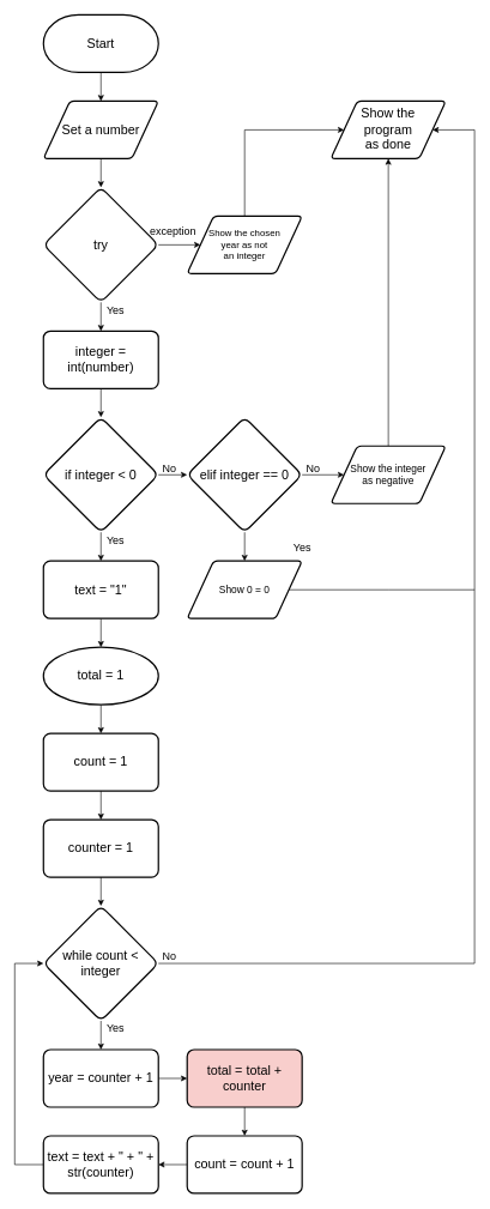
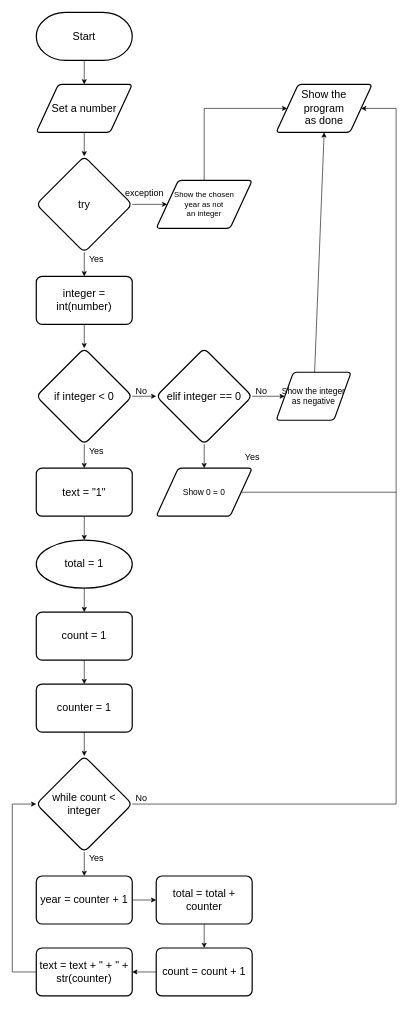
  <mxCell id="0" />
  <mxCell id="1" parent="0" />
  <mxCell id="2" style="edgeStyle=none;html=1;entryX=0.5;entryY=0;entryDx=0;entryDy=0;" parent="1" source="3" target="22" edge="1"><mxGeometry relative="1" as="geometry" /></mxCell>
  <mxCell id="3" value="&lt;font style=&quot;font-size: 18px&quot;&gt;Start&lt;/font&gt;" style="strokeWidth=2;html=1;shape=mxgraph.flowchart.terminator;whiteSpace=wrap;" parent="1" vertex="1"><mxGeometry width="160" height="80" as="geometry" x="60" y="20" /></mxCell>
  <mxCell id="4" style="edgeStyle=none;html=1;entryX=0.5;entryY=0;entryDx=0;entryDy=0;fontSize=18;" parent="1" edge="1"><mxGeometry relative="1" as="geometry"><mxPoint x="140" y="460" as="targetPoint" /><mxPoint x="140" y="420" as="sourcePoint" /></mxGeometry></mxCell>
  <mxCell id="5" value="Show the &lt;br&gt;program &lt;br&gt;as done" style="shape=parallelogram;html=1;strokeWidth=2;perimeter=parallelogramPerimeter;whiteSpace=wrap;rounded=1;arcSize=12;size=0.23;fontSize=18;" parent="1" vertex="1"><mxGeometry x="460" y="140" width="160" height="80" as="geometry" /></mxCell>
  <mxCell id="6" style="edgeStyle=none;html=1;entryX=0.5;entryY=0;entryDx=0;entryDy=0;fontSize=13;" parent="1" edge="1"><mxGeometry relative="1" as="geometry"><mxPoint x="140" y="220" as="sourcePoint" /><mxPoint x="140" y="260" as="targetPoint" /></mxGeometry></mxCell>
  <mxCell id="7" style="edgeStyle=none;rounded=0;html=1;entryX=0;entryY=0.5;entryDx=0;entryDy=0;fontFamily=Helvetica;fontSize=15;fontColor=default;strokeColor=default;" parent="1" target="46" edge="1"><mxGeometry relative="1" as="geometry"><mxPoint x="260" y="660" as="targetPoint" /><mxPoint x="220" y="660" as="sourcePoint" /></mxGeometry></mxCell>
  <mxCell id="8" value="&lt;font style=&quot;font-size: 15px&quot;&gt;Yes&lt;/font&gt;" style="text;html=1;align=center;verticalAlign=middle;resizable=0;points=[];autosize=1;strokeColor=none;fillColor=none;fontSize=8;fontFamily=Helvetica;fontColor=default;" parent="1" vertex="1"><mxGeometry x="140" y="740" width="40" height="20" as="geometry" /></mxCell>
  <mxCell id="9" value="No" style="text;html=1;align=center;verticalAlign=middle;resizable=0;points=[];autosize=1;strokeColor=none;fillColor=none;fontSize=15;fontFamily=Helvetica;fontColor=default;" parent="1" vertex="1"><mxGeometry x="220" y="640" width="30" height="20" as="geometry" /></mxCell>
  <mxCell id="10" style="edgeStyle=none;rounded=0;html=1;entryX=0.5;entryY=1;entryDx=0;entryDy=0;" parent="1" source="11" target="5" edge="1"><mxGeometry relative="1" as="geometry"><mxPoint x="580" y="340" as="targetPoint" /></mxGeometry></mxCell>
- <mxCell id="11" value="&lt;span style=&quot;font-size: 14px&quot;&gt;Show the&amp;nbsp;&lt;/span&gt;&lt;span style=&quot;font-size: 14px&quot;&gt;integer&lt;br&gt;as negative&lt;/span&gt;" style="shape=parallelogram;html=1;strokeWidth=2;perimeter=parallelogramPerimeter;whiteSpace=wrap;rounded=1;arcSize=12;size=0.23;fontSize=14;" parent="1" vertex="1"><mxGeometry x="460" y="620" width="160" height="80" as="geometry" /></mxCell>
+ <mxCell id="11" value="&lt;span style=&quot;font-size: 14px&quot;&gt;Show the&amp;nbsp;&lt;/span&gt;&lt;span style=&quot;font-size: 14px&quot;&gt;integer&lt;br&gt;as negative&lt;/span&gt;" style="shape=parallelogram;html=1;strokeWidth=2;perimeter=parallelogramPerimeter;whiteSpace=wrap;rounded=1;arcSize=12;size=0.23;fontSize=14;" parent="1" vertex="1"><mxGeometry x="460" y="620" width="125" height="80" as="geometry" /></mxCell>
  <mxCell id="12" style="edgeStyle=none;html=1;" edge="1" parent="1" source="13" target="29"><mxGeometry relative="1" as="geometry" /></mxCell>
  <mxCell id="13" value="&lt;font style=&quot;font-size: 18px&quot;&gt;&lt;span style=&quot;font-size: 18px&quot;&gt;if integer &amp;lt; 0&lt;/span&gt;&lt;br style=&quot;font-size: 18px&quot;&gt;&lt;/font&gt;" style="rhombus;whiteSpace=wrap;html=1;rounded=1;fontFamily=Helvetica;fontSize=18;fontColor=default;strokeColor=default;strokeWidth=2;fillColor=default;" parent="1" vertex="1"><mxGeometry y="580" width="160" height="160" as="geometry" x="60" /></mxCell>
  <mxCell id="14" style="edgeStyle=none;html=1;entryX=0;entryY=0.5;entryDx=0;entryDy=0;fontSize=13;" parent="1" source="15" target="18" edge="1"><mxGeometry relative="1" as="geometry" /></mxCell>
  <mxCell id="15" value="&lt;font&gt;&lt;font style=&quot;font-size: 18px&quot;&gt;try&lt;/font&gt;&lt;br&gt;&lt;/font&gt;" style="rhombus;whiteSpace=wrap;html=1;rounded=1;fontFamily=Helvetica;fontSize=11;fontColor=default;strokeColor=default;strokeWidth=2;fillColor=default;" parent="1" vertex="1"><mxGeometry y="260" width="160" height="160" as="geometry" x="60" /></mxCell>
  <mxCell id="16" value="&lt;font style=&quot;font-size: 15px&quot;&gt;Yes&lt;/font&gt;" style="text;html=1;align=center;verticalAlign=middle;resizable=0;points=[];autosize=1;strokeColor=none;fillColor=none;fontSize=8;fontFamily=Helvetica;fontColor=default;" parent="1" vertex="1"><mxGeometry x="140" y="420" width="40" height="20" as="geometry" /></mxCell>
  <mxCell id="17" style="edgeStyle=none;html=1;entryX=0;entryY=0.5;entryDx=0;entryDy=0;fontSize=13;rounded=0;" parent="1" source="18" target="5" edge="1"><mxGeometry relative="1" as="geometry"><Array as="points"><mxPoint x="340" y="180" /></Array></mxGeometry></mxCell>
  <mxCell id="18" value="&lt;font style=&quot;font-size: 13px&quot;&gt;Show the chosen &lt;br&gt;year as not &lt;br style=&quot;font-size: 13px&quot;&gt;an integer&lt;/font&gt;" style="shape=parallelogram;html=1;strokeWidth=2;perimeter=parallelogramPerimeter;whiteSpace=wrap;rounded=1;arcSize=12;size=0.23;fontSize=13;" parent="1" vertex="1"><mxGeometry x="260" y="300" width="160" height="80" as="geometry" /></mxCell>
  <mxCell id="19" value="&lt;font style=&quot;font-size: 15px&quot;&gt;exception&lt;/font&gt;" style="text;html=1;align=center;verticalAlign=middle;resizable=0;points=[];autosize=1;strokeColor=none;fillColor=none;fontSize=8;fontFamily=Helvetica;fontColor=default;" parent="1" vertex="1"><mxGeometry x="200" y="310" width="80" height="20" as="geometry" /></mxCell>
  <mxCell id="20" style="edgeStyle=none;html=1;" parent="1" source="21" target="13" edge="1"><mxGeometry relative="1" as="geometry" /></mxCell>
  <mxCell id="21" value="integer = int(number)" style="whiteSpace=wrap;html=1;fontSize=18;strokeWidth=2;rounded=1;arcSize=12;" parent="1" vertex="1"><mxGeometry y="460" width="160" height="80" as="geometry" x="60" /></mxCell>
  <mxCell id="22" value="Set a number" style="shape=parallelogram;html=1;strokeWidth=2;perimeter=parallelogramPerimeter;whiteSpace=wrap;rounded=1;arcSize=12;size=0.23;fontSize=18;" parent="1" vertex="1"><mxGeometry y="140" width="160" height="80" as="geometry" x="60" /></mxCell>
  <mxCell id="23" style="edgeStyle=orthogonalEdgeStyle;html=1;fontSize=11;rounded=0;" parent="1" source="24" edge="1"><mxGeometry relative="1" as="geometry"><Array as="points"><mxPoint x="140" y="1460" /></Array><mxPoint x="140" y="1460" as="targetPoint" /></mxGeometry></mxCell>
  <mxCell id="24" value="&lt;font style=&quot;font-size: 18px&quot;&gt;while count &amp;lt; integer&lt;br style=&quot;font-size: 18px&quot;&gt;&lt;/font&gt;" style="rhombus;whiteSpace=wrap;html=1;rounded=1;fontFamily=Helvetica;fontSize=18;fontColor=default;strokeColor=default;strokeWidth=2;fillColor=default;verticalAlign=middle;" parent="1" vertex="1"><mxGeometry y="1260" width="160" height="160" as="geometry" x="60" /></mxCell>
  <mxCell id="25" value="No" style="text;html=1;align=center;verticalAlign=middle;resizable=0;points=[];autosize=1;strokeColor=none;fillColor=none;fontSize=15;fontFamily=Helvetica;fontColor=default;" parent="1" vertex="1"><mxGeometry x="220" y="1320" width="30" height="20" as="geometry" /></mxCell>
  <mxCell id="26" value="&lt;font style=&quot;font-size: 15px&quot;&gt;Yes&lt;/font&gt;" style="text;html=1;align=center;verticalAlign=middle;resizable=0;points=[];autosize=1;strokeColor=none;fillColor=none;fontSize=8;fontFamily=Helvetica;fontColor=default;" parent="1" vertex="1"><mxGeometry x="140" y="1420" width="40" height="20" as="geometry" /></mxCell>
  <mxCell id="27" value="" style="edgeStyle=orthogonalEdgeStyle;html=1;rounded=0;exitX=1;exitY=0.5;exitDx=0;exitDy=0;endArrow=classic;entryX=1;entryY=0.5;entryDx=0;entryDy=0;endFill=1;" parent="1" source="24" target="5" edge="1"><mxGeometry relative="1" as="geometry"><Array as="points"><mxPoint x="660" y="1340" /><mxPoint x="660" y="180" /></Array><mxPoint x="690" y="860" as="targetPoint" /><mxPoint x="601.6" y="860" as="sourcePoint" /></mxGeometry></mxCell>
  <mxCell id="28" style="edgeStyle=none;html=1;entryX=0.5;entryY=0;entryDx=0;entryDy=0;" parent="1" source="29" target="31" edge="1"><mxGeometry relative="1" as="geometry" /></mxCell>
  <mxCell id="29" value="&lt;div&gt;text = &quot;1&quot;&lt;/div&gt;" style="whiteSpace=wrap;html=1;fontSize=18;strokeWidth=2;rounded=1;arcSize=12;" parent="1" vertex="1"><mxGeometry y="780" width="160" height="80" as="geometry" x="60" /></mxCell>
  <mxCell id="30" style="edgeStyle=none;rounded=0;html=1;entryX=0.5;entryY=0;entryDx=0;entryDy=0;" edge="1" parent="1" source="31" target="37"><mxGeometry relative="1" as="geometry" /></mxCell>
  <mxCell id="31" value="&lt;div&gt;&lt;span&gt;total = 1&lt;/span&gt;&lt;/div&gt;" style="ellipse;whiteSpace=wrap;html=1;fontSize=18;strokeWidth=2;arcSize=12;" parent="1" vertex="1"><mxGeometry y="900" width="160" height="80" as="geometry" x="60" /></mxCell>
  <mxCell id="32" style="edgeStyle=none;html=1;entryX=0;entryY=0.5;entryDx=0;entryDy=0;" edge="1" parent="1" source="33" target="35"><mxGeometry relative="1" as="geometry" /></mxCell>
  <mxCell id="33" value="year = counter + 1" style="whiteSpace=wrap;html=1;fontSize=18;strokeWidth=2;rounded=1;arcSize=12;" vertex="1" parent="1"><mxGeometry y="1460" width="160" height="80" as="geometry" x="60" /></mxCell>
  <mxCell id="34" style="edgeStyle=none;rounded=0;html=1;entryX=0.5;entryY=0;entryDx=0;entryDy=0;" edge="1" parent="1" source="35" target="41"><mxGeometry relative="1" as="geometry" /></mxCell>
- <mxCell id="35" value="total = total + counter" style="whiteSpace=wrap;html=1;fontSize=18;strokeWidth=2;rounded=1;arcSize=12;fillColor=#f8cecc;" vertex="1" parent="1"><mxGeometry x="260" y="1460" width="160" height="80" as="geometry" /></mxCell>
+ <mxCell id="35" value="total = total + counter" style="whiteSpace=wrap;html=1;fontSize=18;strokeWidth=2;rounded=1;arcSize=12;" vertex="1" parent="1"><mxGeometry x="260" y="1460" width="160" height="80" as="geometry" /></mxCell>
  <mxCell id="36" style="edgeStyle=none;rounded=0;html=1;entryX=0.5;entryY=0;entryDx=0;entryDy=0;" edge="1" parent="1" source="37" target="39"><mxGeometry relative="1" as="geometry" /></mxCell>
  <mxCell id="37" value="&lt;div&gt;&lt;span&gt;count = 1&lt;/span&gt;&lt;/div&gt;" style="whiteSpace=wrap;html=1;fontSize=18;strokeWidth=2;rounded=1;arcSize=12;" vertex="1" parent="1"><mxGeometry y="1020" width="160" height="80" as="geometry" x="60" /></mxCell>
  <mxCell id="38" style="edgeStyle=none;rounded=0;html=1;entryX=0.5;entryY=0;entryDx=0;entryDy=0;" edge="1" parent="1" source="39" target="24"><mxGeometry relative="1" as="geometry" /></mxCell>
  <mxCell id="39" value="&lt;div&gt;&lt;span&gt;counter = 1&lt;/span&gt;&lt;br&gt;&lt;/div&gt;" style="whiteSpace=wrap;html=1;fontSize=18;strokeWidth=2;rounded=1;arcSize=12;" vertex="1" parent="1"><mxGeometry y="1140" width="160" height="80" as="geometry" x="60" /></mxCell>
  <mxCell id="40" style="edgeStyle=none;rounded=0;html=1;" edge="1" parent="1" source="41" target="43"><mxGeometry relative="1" as="geometry" /></mxCell>
  <mxCell id="41" value="count = count + 1" style="whiteSpace=wrap;html=1;fontSize=18;strokeWidth=2;rounded=1;arcSize=12;" vertex="1" parent="1"><mxGeometry x="260" y="1580" width="160" height="80" as="geometry" /></mxCell>
  <mxCell id="42" style="edgeStyle=orthogonalEdgeStyle;rounded=0;html=1;entryX=0;entryY=0.5;entryDx=0;entryDy=0;" edge="1" parent="1" source="43" target="24"><mxGeometry relative="1" as="geometry"><mxPoint x="20" y="1450" as="targetPoint" /><Array as="points"><mxPoint x="20" y="1620" /><mxPoint x="20" y="1340" /></Array></mxGeometry></mxCell>
  <mxCell id="43" value="text = text + &quot; + &quot; + str(counter)" style="whiteSpace=wrap;html=1;fontSize=18;strokeWidth=2;rounded=1;arcSize=12;" vertex="1" parent="1"><mxGeometry y="1580" width="160" height="80" as="geometry" x="60" /></mxCell>
  <mxCell id="44" style="edgeStyle=orthogonalEdgeStyle;rounded=0;html=1;entryX=0;entryY=0.5;entryDx=0;entryDy=0;" edge="1" parent="1" source="46" target="11"><mxGeometry relative="1" as="geometry" /></mxCell>
  <mxCell id="45" style="edgeStyle=orthogonalEdgeStyle;rounded=0;html=1;" edge="1" parent="1" source="46" target="50"><mxGeometry relative="1" as="geometry" /></mxCell>
  <mxCell id="46" value="&lt;font style=&quot;font-size: 18px&quot;&gt;&lt;span style=&quot;font-size: 18px&quot;&gt;elif integer == 0&lt;/span&gt;&lt;br style=&quot;font-size: 18px&quot;&gt;&lt;/font&gt;" style="rhombus;whiteSpace=wrap;html=1;rounded=1;fontFamily=Helvetica;fontSize=18;fontColor=default;strokeColor=default;strokeWidth=2;fillColor=default;" vertex="1" parent="1"><mxGeometry x="260" y="580" width="160" height="160" as="geometry" /></mxCell>
  <mxCell id="47" value="&lt;font style=&quot;font-size: 15px&quot;&gt;Yes&lt;/font&gt;" style="text;html=1;align=center;verticalAlign=middle;resizable=0;points=[];autosize=1;strokeColor=none;fillColor=none;fontSize=8;fontFamily=Helvetica;fontColor=default;" vertex="1" parent="1"><mxGeometry x="400" y="750" width="40" height="20" as="geometry" /></mxCell>
  <mxCell id="48" value="No" style="text;html=1;align=center;verticalAlign=middle;resizable=0;points=[];autosize=1;strokeColor=none;fillColor=none;fontSize=15;fontFamily=Helvetica;fontColor=default;" vertex="1" parent="1"><mxGeometry x="420" y="640" width="30" height="20" as="geometry" /></mxCell>
  <mxCell id="49" style="edgeStyle=orthogonalEdgeStyle;rounded=0;html=1;endArrow=none;endFill=0;" edge="1" parent="1" source="50"><mxGeometry relative="1" as="geometry"><mxPoint x="660" y="820" as="targetPoint" /></mxGeometry></mxCell>
  <mxCell id="50" value="Show 0 = 0" style="shape=parallelogram;html=1;strokeWidth=2;perimeter=parallelogramPerimeter;whiteSpace=wrap;rounded=1;arcSize=12;size=0.23;fontSize=14;" vertex="1" parent="1"><mxGeometry x="260" y="780" width="160" height="80" as="geometry" /></mxCell>
